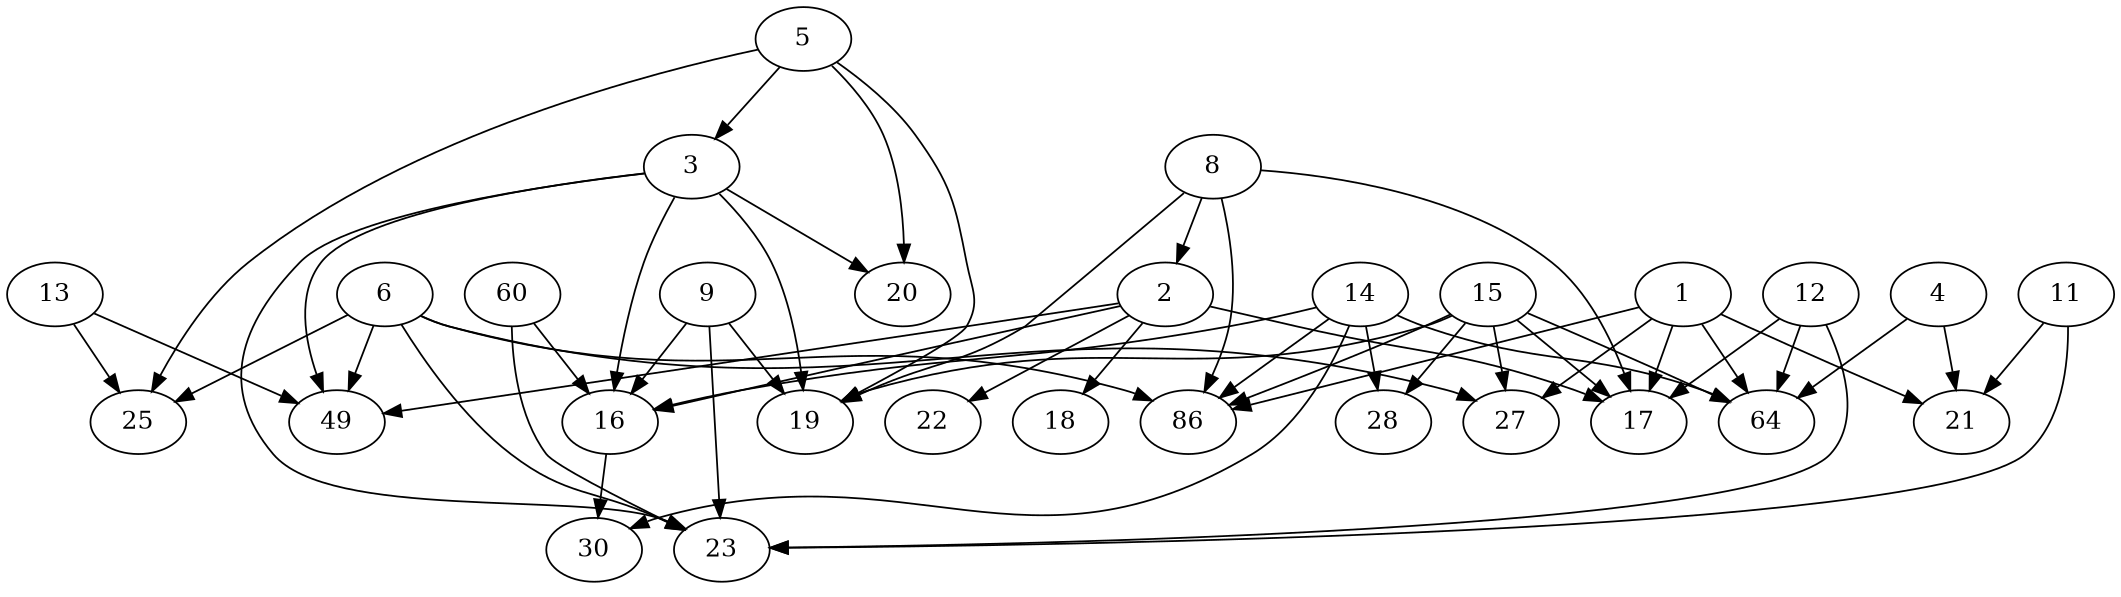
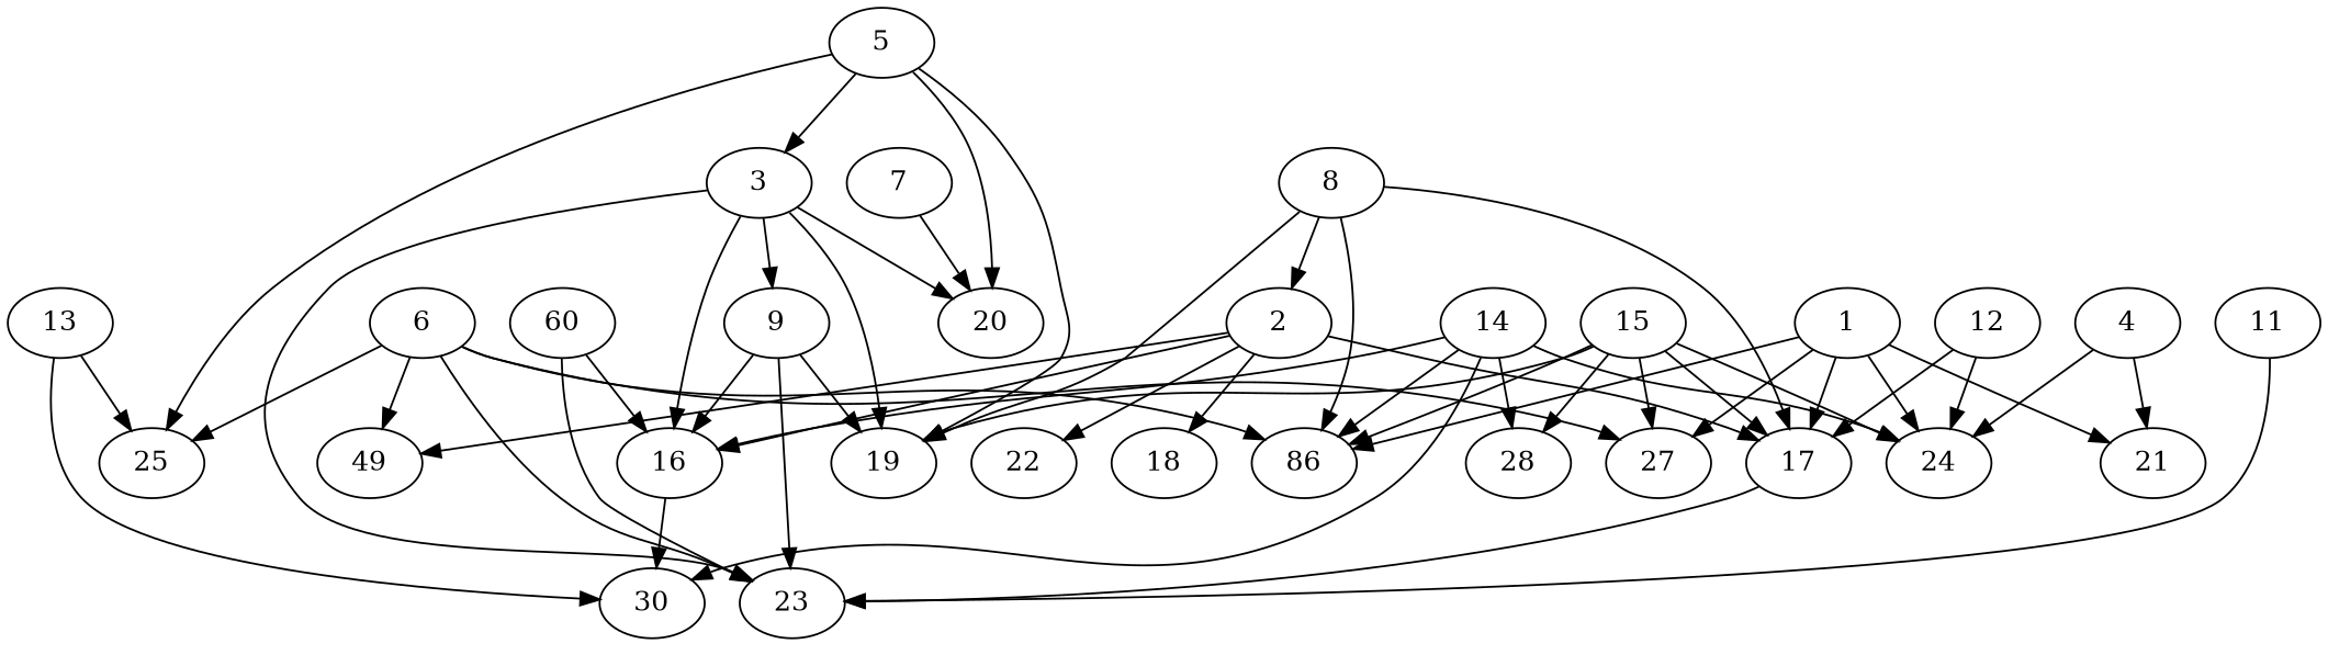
  digraph {
    node [alpha=0.15]
    1 [alpha=0.19]
    17 [alpha=0.05]
    21 [alpha=0.12]
-   24 [label=64]
+   24
    n5 [alpha=0.14 label=86]
    27 [alpha=0.01]
    2 [alpha=0.18]
    16 [alpha=0.05]
    18 [alpha=0.11]
    22 [alpha=0.13]
    n11 [label=49]
    30 [alpha=0.03]
    3 [alpha=0.19]
    19
    20 [alpha=0.10]
    23 [alpha=0.07]
    4 [alpha=0.09]
    5
    25 [alpha=0.03]
    6 [alpha=0.07]
    28 [alpha=0.02]
+   7 [alpha=0.07]
    8 [alpha=0.18]
    9 [alpha=0.14]
    n25 [alpha=0.09 label=60]
    11 [alpha=0.13]
    12 [alpha=0.07]
    13 [alpha=0.09]
    14 [alpha=0.19]
    15 [alpha=0.18]
    1 -> 17
    1 -> 21
    1 -> 24
    1 -> n5
    1 -> 27
    2 -> 17
    2 -> 16
    2 -> 18
    2 -> 22
    2 -> n11
    16 -> 30
    3 -> 16
-   3 -> n11
+   3 -> 9
    3 -> 19
    3 -> 20
    3 -> 23
    4 -> 21
    4 -> 24
    5 -> 3
    5 -> 19
    5 -> 20
    5 -> 25
    6 -> n5
    6 -> 27
    6 -> n11
    6 -> 23
    6 -> 25
+   7 -> 20
    8 -> 17
    8 -> n5
    8 -> 2
    8 -> 19
    9 -> 16
    9 -> 19
    9 -> 23
    n25 -> 16
    n25 -> 23
-   11 -> 21
    11 -> 23
    12 -> 17
    12 -> 24
-   12 -> 23
-   13 -> n11
+   17 -> 23
+   13 -> 30
    13 -> 25
    14 -> 24
    14 -> n5
    14 -> 16
    14 -> 30
    14 -> 28
    15 -> 17
    15 -> 24
    15 -> n5
    15 -> 27
    15 -> 19
    15 -> 28
  }
